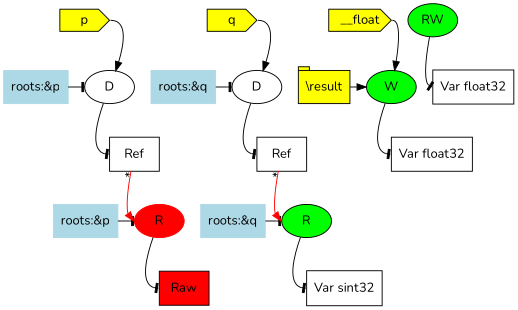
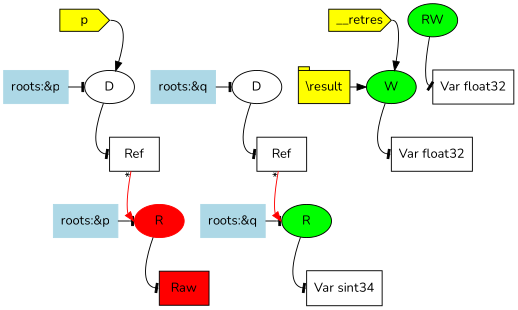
  digraph {
    fontname=Nunito
    rankdir=TB
    node [fontname=Nunito shape=oval style=filled]
    edge [arrowhead=tee fontname=Nunito]
    n1 [label=D style=""]
    n2 [color=lightblue label="roots:&p" shape=box]
    n3 [label=D style=""]
    n4 [color=lightblue label="roots:&q" shape=box]
    n5 [color=red fillcolor=red label=R]
    n6 [color=lightblue label="roots:&p" shape=box]
    n7 [fillcolor=green label=R]
    n8 [color=lightblue label="roots:&q" shape=box]
    n9 [fillcolor=yellow label="\\result" shape=tab]
    n10 [fillcolor=green label=W]
    n11 [label="<_p1> Ref" shape=record style=""]
    n12 [label="<_p1> Ref" shape=record style=""]
    n13 [fillcolor=red label=Raw shape=record]
-   n14 [label="Var sint32" shape=record style=""]
+   n14 [label="Var sint34" shape=record style=""]
    n15 [label="Var float32" shape=record style=""]
    n16 [fillcolor=yellow label=p shape=cds]
-   n17 [fillcolor=yellow label=q shape=cds]
-   n18 [fillcolor=yellow label=__float shape=cds]
+   n18 [fillcolor=yellow label=__retres shape=cds]
    n19 [fillcolor=green label=RW]
    n20 [label="Var float32" shape=record style=""]
    subgraph sub_1 {
      rank=same
      n1
      n2
    }
    subgraph sub_2 {
      rank=same
      n3
      n4
    }
    subgraph sub_3 {
      rank=same
      n5
      n6
    }
    subgraph sub_4 {
      rank=same
      n7
      n8
    }
    subgraph sub_5 {
      rank=same
      n9
      n10
    }
    n1 -> n11 [headport=w]
    n2 -> n1
    n3 -> n12 [headport=w]
    n4 -> n3
    n5 -> n13 [headport=w]
    n6 -> n5
    n7 -> n14 [headport=w]
    n8 -> n7
    n9 -> n10 [arrowhead=""]
    n10 -> n15 [headport=w]
    n11 -> n5 [color=red headport=w labelangle="+30" taillabel="*" tailport=_p1 arrowhead=""]
    n12 -> n7 [color=red headport=w labelangle="+30" taillabel="*" tailport=_p1 arrowhead=""]
    n16 -> n1 [tailport=e arrowhead=""]
-   n17 -> n3 [tailport=e arrowhead=""]
    n18 -> n10 [tailport=e arrowhead=""]
    n19 -> n20 [headport=w]
  }
